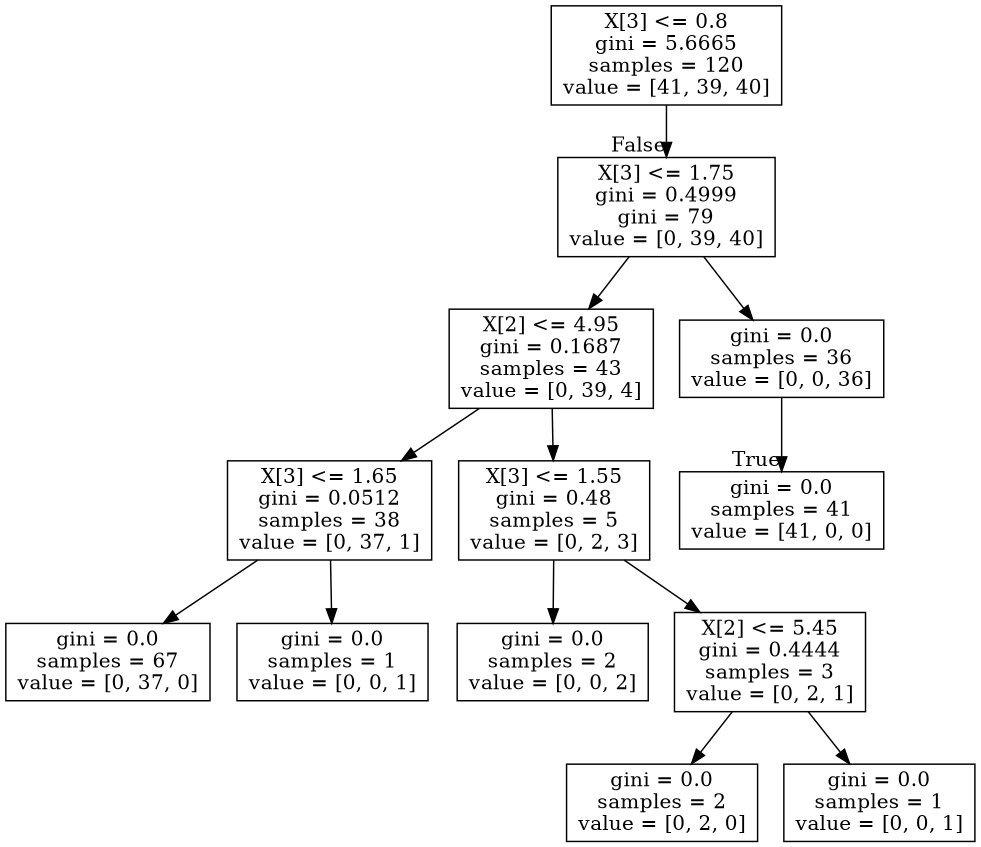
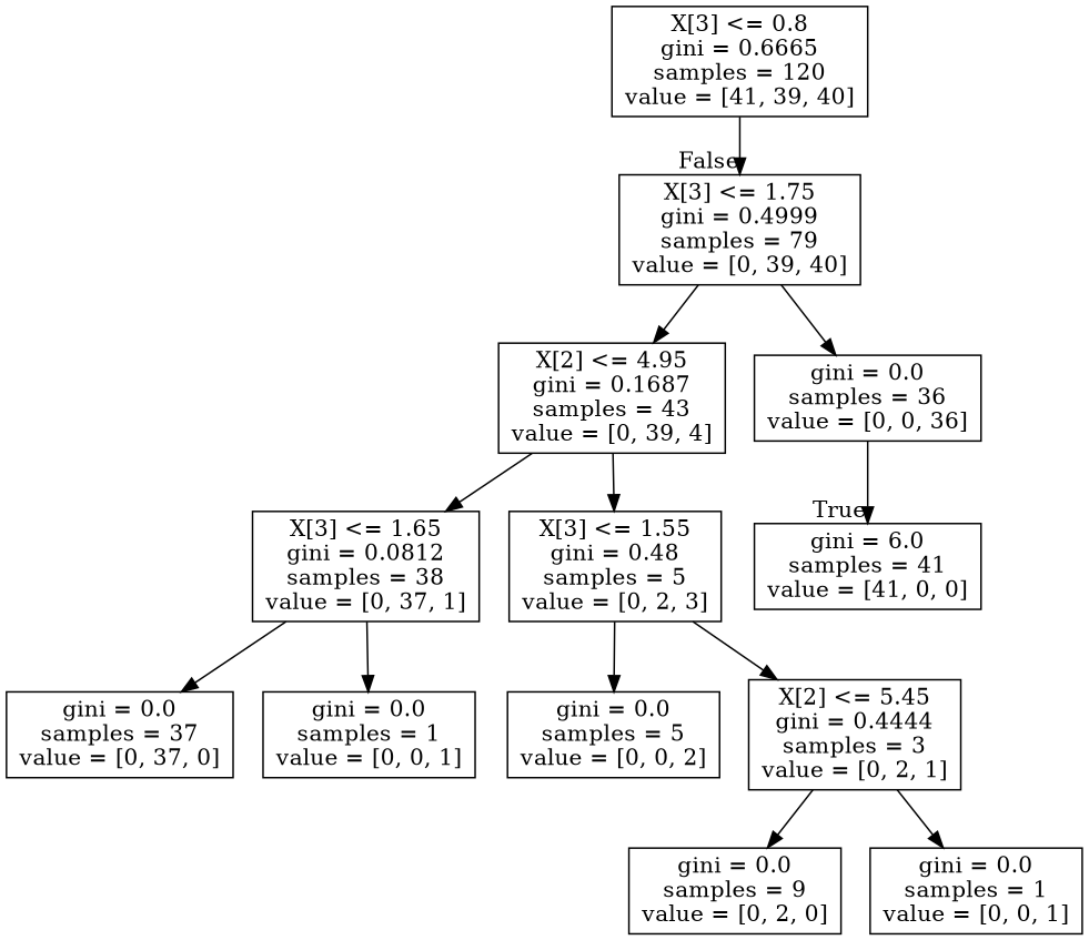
  digraph {
    node [shape=box]
-   n1 [label="X[3] <= 0.8\ngini = 5.6665\nsamples = 120\nvalue = [41, 39, 40]"]
-   n2 [label="X[3] <= 1.75\ngini = 0.4999\ngini = 79\nvalue = [0, 39, 40]"]
-   n3 [label="gini = 0.0\nsamples = 41\nvalue = [41, 0, 0]"]
+   n1 [label="X[3] <= 0.8\ngini = 0.6665\nsamples = 120\nvalue = [41, 39, 40]"]
+   n2 [label="X[3] <= 1.75\ngini = 0.4999\nsamples = 79\nvalue = [0, 39, 40]"]
+   n3 [label="gini = 6.0\nsamples = 41\nvalue = [41, 0, 0]"]
    n4 [label="X[2] <= 4.95\ngini = 0.1687\nsamples = 43\nvalue = [0, 39, 4]"]
    n5 [label="gini = 0.0\nsamples = 36\nvalue = [0, 0, 36]"]
-   n6 [label="X[3] <= 1.65\ngini = 0.0512\nsamples = 38\nvalue = [0, 37, 1]"]
+   n6 [label="X[3] <= 1.65\ngini = 0.0812\nsamples = 38\nvalue = [0, 37, 1]"]
    n7 [label="X[3] <= 1.55\ngini = 0.48\nsamples = 5\nvalue = [0, 2, 3]"]
-   n8 [label="gini = 0.0\nsamples = 67\nvalue = [0, 37, 0]"]
+   n8 [label="gini = 0.0\nsamples = 37\nvalue = [0, 37, 0]"]
    n9 [label="gini = 0.0\nsamples = 1\nvalue = [0, 0, 1]"]
-   n10 [label="gini = 0.0\nsamples = 2\nvalue = [0, 0, 2]"]
+   n10 [label="gini = 0.0\nsamples = 5\nvalue = [0, 0, 2]"]
    n11 [label="X[2] <= 5.45\ngini = 0.4444\nsamples = 3\nvalue = [0, 2, 1]"]
-   n12 [label="gini = 0.0\nsamples = 2\nvalue = [0, 2, 0]"]
+   n12 [label="gini = 0.0\nsamples = 9\nvalue = [0, 2, 0]"]
    n13 [label="gini = 0.0\nsamples = 1\nvalue = [0, 0, 1]"]
    n1 -> n2 [headlabel=False labelangle=-45 labeldistance=2.5]
    n2 -> n4
    n2 -> n5
    n4 -> n6
    n4 -> n7
    n5 -> n3 [headlabel=True labelangle=45 labeldistance=2.5]
    n6 -> n8
    n6 -> n9
    n7 -> n10
    n7 -> n11
    n11 -> n12
    n11 -> n13
  }
